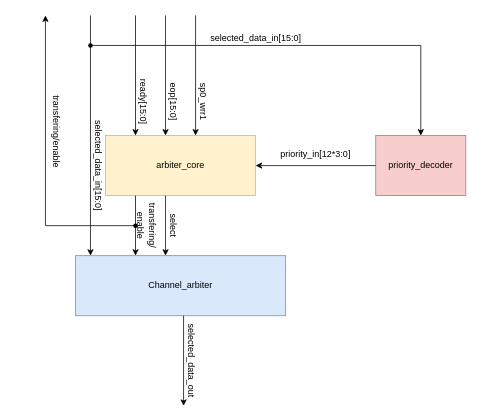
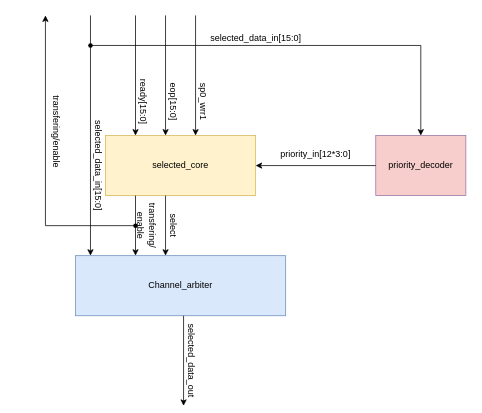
  <mxCell id="0" />
  <mxCell id="1" parent="0" />
  <mxCell id="2" value="Channel_arbiter" style="rounded=0;whiteSpace=wrap;html=1;connectable=0;fillColor=#dae8fc;strokeColor=#6c8ebf;" parent="1" vertex="1"><mxGeometry x="100" y="340" width="280" height="80" as="geometry" /></mxCell>
  <mxCell id="3" value="" style="endArrow=classic;html=1;rounded=0;" parent="1" edge="1"><mxGeometry width="50" height="50" relative="1" as="geometry"><mxPoint x="120" y="20" as="sourcePoint" /><mxPoint x="120" y="340" as="targetPoint" /></mxGeometry></mxCell>
  <mxCell id="4" value="selected_data_in[15:0]" style="text;html=1;align=center;verticalAlign=middle;whiteSpace=wrap;rounded=0;rotation=90;aspect=fixed;" parent="1" vertex="1"><mxGeometry x="80" y="210" width="101.01" height="20" as="geometry" /></mxCell>
  <mxCell id="5" value="" style="endArrow=classic;html=1;rounded=0;exitX=0;exitY=1;exitDx=0;exitDy=0;entryX=1;entryY=1;entryDx=0;entryDy=0;" parent="1" source="6" target="6" edge="1"><mxGeometry width="50" height="50" relative="1" as="geometry"><mxPoint x="180" y="360" as="sourcePoint" /><mxPoint x="180" y="540" as="targetPoint" /></mxGeometry></mxCell>
  <mxCell id="6" value="selected_data_out" style="text;html=1;align=center;verticalAlign=middle;whiteSpace=wrap;rounded=0;rotation=90;" parent="1" vertex="1"><mxGeometry x="194" y="470" width="120" height="20" as="geometry" /></mxCell>
- <mxCell id="7" value="arbiter_core" style="rounded=0;whiteSpace=wrap;html=1;connectable=0;fillColor=#fff2cc;strokeColor=#d6b656;" parent="1" vertex="1"><mxGeometry x="140" y="180" width="200" height="80" as="geometry" /></mxCell>
+ <mxCell id="7" value="selected_core" style="rounded=0;whiteSpace=wrap;html=1;connectable=0;fillColor=#fff2cc;strokeColor=#d6b656;" parent="1" vertex="1"><mxGeometry x="140" y="180" width="200" height="80" as="geometry" /></mxCell>
  <mxCell id="8" value="" style="endArrow=classic;html=1;rounded=0;" parent="1" edge="1"><mxGeometry width="50" height="50" relative="1" as="geometry"><mxPoint x="180" y="20" as="sourcePoint" /><mxPoint x="180" y="180" as="targetPoint" /></mxGeometry></mxCell>
  <mxCell id="9" value="ready[15:0]" style="text;html=1;align=center;verticalAlign=middle;whiteSpace=wrap;rounded=0;rotation=90;" parent="1" vertex="1"><mxGeometry x="160" y="120" width="60" height="30" as="geometry" /></mxCell>
  <mxCell id="10" value="" style="endArrow=classic;html=1;rounded=0;" parent="1" edge="1"><mxGeometry width="50" height="50" relative="1" as="geometry"><mxPoint x="220" y="20" as="sourcePoint" /><mxPoint x="220" y="180" as="targetPoint" /></mxGeometry></mxCell>
  <mxCell id="11" value="eop[15:0]" style="text;html=1;align=center;verticalAlign=middle;whiteSpace=wrap;rounded=0;rotation=90;" parent="1" vertex="1"><mxGeometry x="200" y="120" width="60" height="30" as="geometry" /></mxCell>
  <mxCell id="12" value="" style="endArrow=classic;html=1;rounded=0;" parent="1" edge="1"><mxGeometry width="50" height="50" relative="1" as="geometry"><mxPoint x="180" y="260" as="sourcePoint" /><mxPoint x="180" y="340" as="targetPoint" /></mxGeometry></mxCell>
  <mxCell id="13" value="transfering/&lt;div&gt;enable&lt;/div&gt;" style="text;html=1;align=center;verticalAlign=middle;whiteSpace=wrap;rounded=0;rotation=90;" parent="1" vertex="1"><mxGeometry x="160" y="285" width="70" height="30" as="geometry" /></mxCell>
  <mxCell id="14" value="" style="endArrow=classic;html=1;rounded=0;" parent="1" edge="1"><mxGeometry width="50" height="50" relative="1" as="geometry"><mxPoint x="220" y="260" as="sourcePoint" /><mxPoint x="220" y="340" as="targetPoint" /></mxGeometry></mxCell>
  <mxCell id="15" value="select" style="text;html=1;align=center;verticalAlign=middle;whiteSpace=wrap;rounded=0;rotation=90;" parent="1" vertex="1"><mxGeometry x="200" y="285" width="60" height="30" as="geometry" /></mxCell>
  <mxCell id="16" value="priority_decoder" style="rounded=0;whiteSpace=wrap;html=1;fillColor=#f8cecc;strokeColor=#9673a6;connectable=0;" parent="1" vertex="1"><mxGeometry x="500" y="180" width="120" height="80" as="geometry" /></mxCell>
  <mxCell id="17" value="" style="endArrow=classic;html=1;rounded=0;" parent="1" edge="1"><mxGeometry width="50" height="50" relative="1" as="geometry"><mxPoint x="500" y="220" as="sourcePoint" /><mxPoint x="340" y="220" as="targetPoint" /></mxGeometry></mxCell>
  <mxCell id="18" value="priority_in[12*3:0]" style="text;html=1;align=center;verticalAlign=middle;whiteSpace=wrap;rounded=0;" parent="1" vertex="1"><mxGeometry x="390" y="190" width="60" height="30" as="geometry" /></mxCell>
  <mxCell id="19" value="" style="endArrow=classic;html=1;rounded=0;" parent="1" edge="1"><mxGeometry width="50" height="50" relative="1" as="geometry"><mxPoint x="120" y="60" as="sourcePoint" /><mxPoint x="560" y="180" as="targetPoint" /><Array as="points"><mxPoint x="560" y="60" /></Array></mxGeometry></mxCell>
  <mxCell id="20" value="selected_data_in[15:0]" style="text;html=1;align=center;verticalAlign=middle;whiteSpace=wrap;rounded=0;rotation=0;aspect=fixed;" parent="1" vertex="1"><mxGeometry x="290" y="40" width="101.01" height="20" as="geometry" /></mxCell>
  <mxCell id="21" value="" style="shape=waypoint;sketch=0;fillStyle=solid;size=6;pointerEvents=1;points=[];fillColor=none;resizable=0;rotatable=0;perimeter=centerPerimeter;snapToPoint=1;connectable=0;" parent="1" vertex="1"><mxGeometry x="110" y="50" width="20" height="20" as="geometry" /></mxCell>
  <mxCell id="22" value="" style="endArrow=classic;html=1;rounded=0;exitX=0.5;exitY=1;exitDx=0;exitDy=0;" parent="1" source="13" edge="1"><mxGeometry width="50" height="50" relative="1" as="geometry"><mxPoint x="310" y="290" as="sourcePoint" /><mxPoint x="60" y="20" as="targetPoint" /><Array as="points"><mxPoint x="60" y="300" /></Array></mxGeometry></mxCell>
  <mxCell id="23" value="transfering/enable" style="text;html=1;align=center;verticalAlign=middle;whiteSpace=wrap;rounded=0;rotation=90;" parent="1" vertex="1"><mxGeometry x="20" y="160" width="110" height="30" as="geometry" /></mxCell>
  <mxCell id="24" value="" style="shape=waypoint;sketch=0;fillStyle=solid;size=6;pointerEvents=1;points=[];fillColor=none;resizable=0;rotatable=0;perimeter=centerPerimeter;snapToPoint=1;connectable=0;" parent="1" vertex="1"><mxGeometry x="170" y="290" width="20" height="20" as="geometry" /></mxCell>
  <mxCell id="25" value="" style="endArrow=classic;html=1;rounded=0;" edge="1" parent="1"><mxGeometry width="50" height="50" relative="1" as="geometry"><mxPoint x="260" y="20" as="sourcePoint" /><mxPoint x="260" y="180" as="targetPoint" /></mxGeometry></mxCell>
  <mxCell id="26" value="sp0_wrr1" style="text;html=1;align=center;verticalAlign=middle;whiteSpace=wrap;rounded=0;rotation=90;" vertex="1" parent="1"><mxGeometry x="240" y="120" width="60" height="30" as="geometry" /></mxCell>
